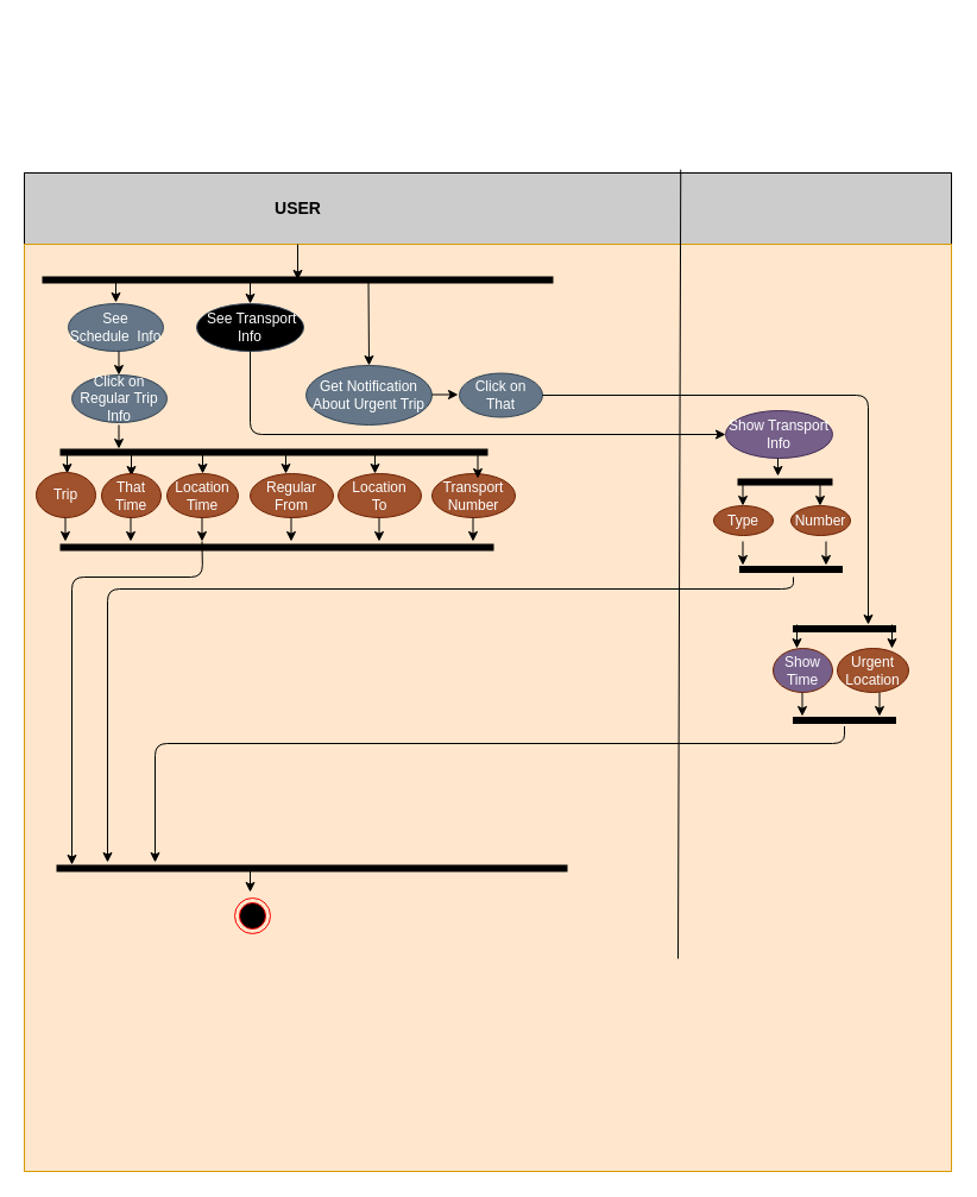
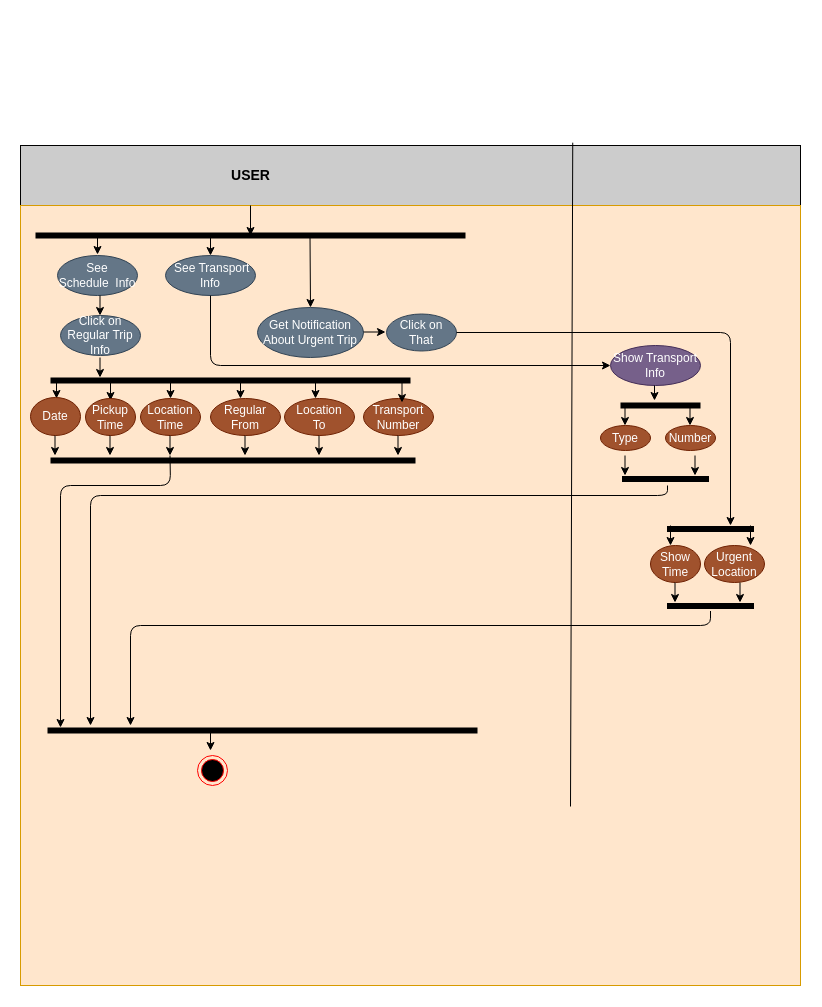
  <mxCell id="0" />
  <mxCell id="1" parent="0" />
  <mxCell id="2" value="" style="rounded=0;whiteSpace=wrap;html=1;strokeColor=#000000;fillColor=#CCCCCC;" parent="1" vertex="1"><mxGeometry x="20" y="145" width="780" height="60" as="geometry" /></mxCell>
  <mxCell id="3" value="" style="whiteSpace=wrap;html=1;aspect=fixed;strokeColor=#d79b00;fillColor=#ffe6cc;" parent="1" vertex="1"><mxGeometry x="20" y="205" width="780" height="780" as="geometry" /></mxCell>
  <mxCell id="4" value="&lt;b&gt;&lt;font style=&quot;font-size: 14px&quot;&gt;USER&lt;/font&gt;&lt;/b&gt;" style="text;html=1;align=center;verticalAlign=middle;resizable=0;points=[];autosize=1;strokeColor=none;" parent="1" vertex="1"><mxGeometry x="225" y="165" width="50" height="20" as="geometry" /></mxCell>
  <mxCell id="5" value="" style="endArrow=classic;html=1;" parent="1" edge="1"><mxGeometry width="50" height="50" relative="1" as="geometry"><mxPoint x="250" y="205" as="sourcePoint" /><mxPoint x="250" y="235" as="targetPoint" /></mxGeometry></mxCell>
  <mxCell id="6" value="" style="shape=line;html=1;strokeWidth=6;direction=south;rotation=90;" parent="1" vertex="1"><mxGeometry x="245" y="20" width="10" height="430" as="geometry" /></mxCell>
  <mxCell id="7" value="" style="endArrow=classic;html=1;exitX=1;exitY=0.5;exitDx=0;exitDy=0;exitPerimeter=0;" parent="1" edge="1"><mxGeometry width="50" height="50" relative="1" as="geometry"><mxPoint x="97" y="234" as="sourcePoint" /><mxPoint x="97" y="254" as="targetPoint" /></mxGeometry></mxCell>
  <mxCell id="8" value="" style="endArrow=classic;html=1;exitX=1;exitY=0.5;exitDx=0;exitDy=0;exitPerimeter=0;" parent="1" edge="1"><mxGeometry width="50" height="50" relative="1" as="geometry"><mxPoint x="210" y="235" as="sourcePoint" /><mxPoint x="210" y="255" as="targetPoint" /></mxGeometry></mxCell>
  <mxCell id="9" value="See Schedule&amp;nbsp; Info" style="ellipse;whiteSpace=wrap;html=1;strokeColor=#314354;fillColor=#647687;fontColor=#ffffff;" parent="1" vertex="1"><mxGeometry x="57" y="255" width="80" height="40" as="geometry" /></mxCell>
  <mxCell id="10" value="" style="endArrow=classic;html=1;exitX=1;exitY=0.5;exitDx=0;exitDy=0;exitPerimeter=0;" parent="1" edge="1"><mxGeometry width="50" height="50" relative="1" as="geometry"><mxPoint x="99.5" y="295" as="sourcePoint" /><mxPoint x="99.5" y="315" as="targetPoint" /></mxGeometry></mxCell>
  <mxCell id="11" value="Click on Regular Trip Info" style="ellipse;whiteSpace=wrap;html=1;strokeColor=#314354;fillColor=#647687;fontColor=#ffffff;" parent="1" vertex="1"><mxGeometry x="60" y="315" width="80" height="40" as="geometry" /></mxCell>
  <mxCell id="12" value="" style="shape=line;html=1;strokeWidth=6;direction=south;rotation=90;" parent="1" vertex="1"><mxGeometry x="225" y="200" width="10" height="360" as="geometry" /></mxCell>
  <mxCell id="13" value="" style="endArrow=classic;html=1;exitX=1;exitY=0.5;exitDx=0;exitDy=0;exitPerimeter=0;" parent="1" edge="1"><mxGeometry width="50" height="50" relative="1" as="geometry"><mxPoint x="99.5" y="357" as="sourcePoint" /><mxPoint x="99.5" y="377" as="targetPoint" /></mxGeometry></mxCell>
  <mxCell id="14" value="" style="endArrow=classic;html=1;exitX=1;exitY=0.5;exitDx=0;exitDy=0;exitPerimeter=0;" parent="1" edge="1"><mxGeometry width="50" height="50" relative="1" as="geometry"><mxPoint x="56" y="378" as="sourcePoint" /><mxPoint x="56" y="398" as="targetPoint" /></mxGeometry></mxCell>
- <mxCell id="15" value="Trip" style="ellipse;whiteSpace=wrap;html=1;strokeColor=#6D1F00;fillColor=#a0522d;fontColor=#ffffff;" parent="1" vertex="1"><mxGeometry x="30" y="397" width="50" height="38" as="geometry" /></mxCell>
+ <mxCell id="15" value="Date" style="ellipse;whiteSpace=wrap;html=1;strokeColor=#6D1F00;fillColor=#a0522d;fontColor=#ffffff;" parent="1" vertex="1"><mxGeometry x="30" y="397" width="50" height="38" as="geometry" /></mxCell>
  <mxCell id="16" value="" style="endArrow=classic;html=1;exitX=1;exitY=0.5;exitDx=0;exitDy=0;exitPerimeter=0;" parent="1" edge="1"><mxGeometry width="50" height="50" relative="1" as="geometry"><mxPoint x="110" y="380" as="sourcePoint" /><mxPoint x="110" y="400" as="targetPoint" /></mxGeometry></mxCell>
- <mxCell id="17" value="That&lt;br&gt;Time" style="ellipse;whiteSpace=wrap;html=1;strokeColor=#6D1F00;fillColor=#a0522d;fontColor=#ffffff;" parent="1" vertex="1"><mxGeometry x="85" y="398" width="50" height="37" as="geometry" /></mxCell>
+ <mxCell id="17" value="Pickup&lt;br&gt;Time" style="ellipse;whiteSpace=wrap;html=1;strokeColor=#6D1F00;fillColor=#a0522d;fontColor=#ffffff;" parent="1" vertex="1"><mxGeometry x="85" y="398" width="50" height="37" as="geometry" /></mxCell>
  <mxCell id="18" value="" style="endArrow=classic;html=1;exitX=1;exitY=0.5;exitDx=0;exitDy=0;exitPerimeter=0;" parent="1" edge="1"><mxGeometry width="50" height="50" relative="1" as="geometry"><mxPoint x="170" y="378" as="sourcePoint" /><mxPoint x="170" y="398" as="targetPoint" /></mxGeometry></mxCell>
  <mxCell id="19" value="Location&lt;br&gt;Time" style="ellipse;whiteSpace=wrap;html=1;strokeColor=#6D1F00;fillColor=#a0522d;fontColor=#ffffff;" parent="1" vertex="1"><mxGeometry x="140" y="398" width="60" height="37" as="geometry" /></mxCell>
  <mxCell id="20" value="" style="endArrow=classic;html=1;exitX=1;exitY=0.5;exitDx=0;exitDy=0;exitPerimeter=0;" parent="1" edge="1"><mxGeometry width="50" height="50" relative="1" as="geometry"><mxPoint x="240" y="378" as="sourcePoint" /><mxPoint x="240" y="398" as="targetPoint" /></mxGeometry></mxCell>
  <mxCell id="21" value="Regular&lt;br&gt;From" style="ellipse;whiteSpace=wrap;html=1;strokeColor=#6D1F00;fillColor=#a0522d;fontColor=#ffffff;" parent="1" vertex="1"><mxGeometry x="210" y="398" width="70" height="37" as="geometry" /></mxCell>
  <mxCell id="22" value="" style="endArrow=classic;html=1;exitX=1;exitY=0.5;exitDx=0;exitDy=0;exitPerimeter=0;" parent="1" edge="1"><mxGeometry width="50" height="50" relative="1" as="geometry"><mxPoint x="315" y="378" as="sourcePoint" /><mxPoint x="315" y="398" as="targetPoint" /></mxGeometry></mxCell>
  <mxCell id="23" value="Location&lt;br&gt;To" style="ellipse;whiteSpace=wrap;html=1;strokeColor=#6D1F00;fillColor=#a0522d;fontColor=#ffffff;" parent="1" vertex="1"><mxGeometry x="284" y="398" width="70" height="37" as="geometry" /></mxCell>
  <mxCell id="24" value="" style="endArrow=classic;html=1;exitX=1;exitY=0.5;exitDx=0;exitDy=0;exitPerimeter=0;" parent="1" edge="1"><mxGeometry width="50" height="50" relative="1" as="geometry"><mxPoint x="54.5" y="435" as="sourcePoint" /><mxPoint x="54.5" y="455" as="targetPoint" /></mxGeometry></mxCell>
  <mxCell id="25" value="" style="endArrow=classic;html=1;exitX=1;exitY=0.5;exitDx=0;exitDy=0;exitPerimeter=0;" parent="1" edge="1"><mxGeometry width="50" height="50" relative="1" as="geometry"><mxPoint x="109.5" y="435" as="sourcePoint" /><mxPoint x="109.5" y="455" as="targetPoint" /></mxGeometry></mxCell>
  <mxCell id="26" value="" style="endArrow=classic;html=1;exitX=1;exitY=0.5;exitDx=0;exitDy=0;exitPerimeter=0;" parent="1" edge="1"><mxGeometry width="50" height="50" relative="1" as="geometry"><mxPoint x="169.5" y="435" as="sourcePoint" /><mxPoint x="169.5" y="455" as="targetPoint" /></mxGeometry></mxCell>
  <mxCell id="27" value="" style="endArrow=classic;html=1;exitX=1;exitY=0.5;exitDx=0;exitDy=0;exitPerimeter=0;" parent="1" edge="1"><mxGeometry width="50" height="50" relative="1" as="geometry"><mxPoint x="244.5" y="435" as="sourcePoint" /><mxPoint x="244.5" y="455" as="targetPoint" /></mxGeometry></mxCell>
  <mxCell id="28" value="" style="endArrow=classic;html=1;exitX=1;exitY=0.5;exitDx=0;exitDy=0;exitPerimeter=0;" parent="1" edge="1"><mxGeometry width="50" height="50" relative="1" as="geometry"><mxPoint x="318.5" y="435" as="sourcePoint" /><mxPoint x="318.5" y="455" as="targetPoint" /></mxGeometry></mxCell>
  <mxCell id="29" value="" style="shape=line;html=1;strokeWidth=6;direction=south;rotation=90;" parent="1" vertex="1"><mxGeometry x="227.5" y="277.5" width="10" height="365" as="geometry" /></mxCell>
  <mxCell id="30" value="" style="endArrow=classic;html=1;exitX=1;exitY=0.5;exitDx=0;exitDy=0;exitPerimeter=0;" parent="1" edge="1"><mxGeometry width="50" height="50" relative="1" as="geometry"><mxPoint x="169.5" y="455" as="sourcePoint" /><mxPoint x="60" y="727" as="targetPoint" /><Array as="points"><mxPoint x="170" y="485" /><mxPoint x="60" y="485" /></Array></mxGeometry></mxCell>
- <mxCell id="31" value="&amp;nbsp;See Transport Info" style="ellipse;whiteSpace=wrap;html=1;strokeColor=#314354;fillColor=#000000;fontColor=#ffffff;" parent="1" vertex="1"><mxGeometry x="165" y="255" width="90" height="40" as="geometry" /></mxCell>
+ <mxCell id="31" value="&amp;nbsp;See Transport Info" style="ellipse;whiteSpace=wrap;html=1;strokeColor=#314354;fillColor=#647687;fontColor=#ffffff;" parent="1" vertex="1"><mxGeometry x="165" y="255" width="90" height="40" as="geometry" /></mxCell>
  <mxCell id="32" value="" style="endArrow=classic;html=1;exitX=0.5;exitY=1;exitDx=0;exitDy=0;" parent="1" source="31" edge="1"><mxGeometry width="50" height="50" relative="1" as="geometry"><mxPoint x="410" y="355" as="sourcePoint" /><mxPoint x="610" y="365" as="targetPoint" /><Array as="points"><mxPoint x="210" y="365" /></Array></mxGeometry></mxCell>
  <mxCell id="33" value="Show Transport Info" style="ellipse;whiteSpace=wrap;html=1;strokeColor=#432D57;fillColor=#76608a;fontColor=#ffffff;" parent="1" vertex="1"><mxGeometry x="610" y="345" width="90" height="40" as="geometry" /></mxCell>
  <mxCell id="34" value="" style="endArrow=classic;html=1;" parent="1" edge="1"><mxGeometry width="50" height="50" relative="1" as="geometry"><mxPoint x="654" y="385" as="sourcePoint" /><mxPoint x="654" y="400" as="targetPoint" /></mxGeometry></mxCell>
  <mxCell id="35" value="" style="shape=line;html=1;strokeWidth=6;direction=south;rotation=90;" parent="1" vertex="1"><mxGeometry x="655" y="365" width="10" height="80" as="geometry" /></mxCell>
  <mxCell id="36" value="" style="endArrow=classic;html=1;exitX=1;exitY=0.5;exitDx=0;exitDy=0;exitPerimeter=0;" parent="1" edge="1"><mxGeometry width="50" height="50" relative="1" as="geometry"><mxPoint x="624.5" y="405" as="sourcePoint" /><mxPoint x="624.5" y="425" as="targetPoint" /></mxGeometry></mxCell>
  <mxCell id="37" value="Type" style="ellipse;whiteSpace=wrap;html=1;strokeColor=#6D1F00;fillColor=#a0522d;fontColor=#ffffff;" parent="1" vertex="1"><mxGeometry x="600" y="425" width="50" height="25" as="geometry" /></mxCell>
  <mxCell id="38" value="" style="endArrow=classic;html=1;exitX=1;exitY=0.5;exitDx=0;exitDy=0;exitPerimeter=0;" parent="1" edge="1"><mxGeometry width="50" height="50" relative="1" as="geometry"><mxPoint x="689.5" y="405" as="sourcePoint" /><mxPoint x="689.5" y="425" as="targetPoint" /></mxGeometry></mxCell>
  <mxCell id="39" value="Number" style="ellipse;whiteSpace=wrap;html=1;strokeColor=#6D1F00;fillColor=#a0522d;fontColor=#ffffff;" parent="1" vertex="1"><mxGeometry x="665" y="425" width="50" height="25" as="geometry" /></mxCell>
  <mxCell id="40" value="" style="endArrow=classic;html=1;exitX=1;exitY=0.5;exitDx=0;exitDy=0;exitPerimeter=0;" parent="1" edge="1"><mxGeometry width="50" height="50" relative="1" as="geometry"><mxPoint x="624.5" y="455" as="sourcePoint" /><mxPoint x="624.5" y="475" as="targetPoint" /></mxGeometry></mxCell>
  <mxCell id="41" value="" style="endArrow=classic;html=1;exitX=1;exitY=0.5;exitDx=0;exitDy=0;exitPerimeter=0;" parent="1" edge="1"><mxGeometry width="50" height="50" relative="1" as="geometry"><mxPoint x="694.5" y="455" as="sourcePoint" /><mxPoint x="694.5" y="475" as="targetPoint" /></mxGeometry></mxCell>
  <mxCell id="42" value="" style="shape=line;html=1;strokeWidth=6;direction=south;rotation=90;" parent="1" vertex="1"><mxGeometry x="705" y="562" width="10" height="87" as="geometry" /></mxCell>
  <mxCell id="43" value="" style="endArrow=classic;html=1;" parent="1" edge="1"><mxGeometry width="50" height="50" relative="1" as="geometry"><mxPoint x="667" y="485" as="sourcePoint" /><mxPoint x="90" y="725" as="targetPoint" /><Array as="points"><mxPoint x="667" y="495" /><mxPoint x="90" y="495" /></Array></mxGeometry></mxCell>
  <mxCell id="44" value="" style="endArrow=classic;html=1;exitX=1;exitY=0.5;exitDx=0;exitDy=0;exitPerimeter=0;entryX=0.5;entryY=0;entryDx=0;entryDy=0;" parent="1" target="45" edge="1"><mxGeometry width="50" height="50" relative="1" as="geometry"><mxPoint x="309.5" y="235" as="sourcePoint" /><mxPoint x="309.5" y="255" as="targetPoint" /></mxGeometry></mxCell>
  <mxCell id="45" value="Get Notification About Urgent Trip" style="ellipse;whiteSpace=wrap;html=1;strokeColor=#314354;fillColor=#647687;fontColor=#ffffff;" parent="1" vertex="1"><mxGeometry x="257" y="307" width="106" height="50" as="geometry" /></mxCell>
  <mxCell id="46" value="" style="endArrow=classic;html=1;exitX=0.981;exitY=0.64;exitDx=0;exitDy=0;exitPerimeter=0;" parent="1" edge="1"><mxGeometry width="50" height="50" relative="1" as="geometry"><mxPoint x="362.996" y="331.5" as="sourcePoint" /><mxPoint x="385.01" y="331.5" as="targetPoint" /></mxGeometry></mxCell>
  <mxCell id="47" value="Click on That" style="ellipse;whiteSpace=wrap;html=1;strokeColor=#314354;fillColor=#647687;fontColor=#ffffff;" parent="1" vertex="1"><mxGeometry x="386" y="313.5" width="70" height="37" as="geometry" /></mxCell>
  <mxCell id="48" value="" style="endArrow=classic;html=1;exitX=1;exitY=0.5;exitDx=0;exitDy=0;" parent="1" source="47" edge="1"><mxGeometry width="50" height="50" relative="1" as="geometry"><mxPoint x="410" y="455" as="sourcePoint" /><mxPoint x="730" y="525" as="targetPoint" /><Array as="points"><mxPoint x="730" y="332" /></Array></mxGeometry></mxCell>
  <mxCell id="49" value="" style="endArrow=classic;html=1;exitX=1;exitY=0.5;exitDx=0;exitDy=0;exitPerimeter=0;" parent="1" edge="1"><mxGeometry width="50" height="50" relative="1" as="geometry"><mxPoint x="670" y="525" as="sourcePoint" /><mxPoint x="670" y="545" as="targetPoint" /></mxGeometry></mxCell>
  <mxCell id="50" value="" style="endArrow=classic;html=1;exitX=1;exitY=0.5;exitDx=0;exitDy=0;exitPerimeter=0;" parent="1" edge="1"><mxGeometry width="50" height="50" relative="1" as="geometry"><mxPoint x="750" y="525" as="sourcePoint" /><mxPoint x="750" y="545" as="targetPoint" /></mxGeometry></mxCell>
- <mxCell id="51" value="Show Time" style="ellipse;whiteSpace=wrap;html=1;strokeColor=#6D1F00;fillColor=#76608a;fontColor=#ffffff;" parent="1" vertex="1"><mxGeometry x="650" y="545" width="50" height="37" as="geometry" /></mxCell>
+ <mxCell id="51" value="Show Time" style="ellipse;whiteSpace=wrap;html=1;strokeColor=#6D1F00;fillColor=#a0522d;fontColor=#ffffff;" parent="1" vertex="1"><mxGeometry x="650" y="545" width="50" height="37" as="geometry" /></mxCell>
  <mxCell id="52" value="Urgent Location" style="ellipse;whiteSpace=wrap;html=1;strokeColor=#6D1F00;fillColor=#a0522d;fontColor=#ffffff;" parent="1" vertex="1"><mxGeometry x="704" y="545" width="60" height="37" as="geometry" /></mxCell>
  <mxCell id="53" value="" style="endArrow=classic;html=1;exitX=1;exitY=0.5;exitDx=0;exitDy=0;exitPerimeter=0;" parent="1" edge="1"><mxGeometry width="50" height="50" relative="1" as="geometry"><mxPoint x="674.5" y="582" as="sourcePoint" /><mxPoint x="674.5" y="602" as="targetPoint" /></mxGeometry></mxCell>
  <mxCell id="54" value="" style="endArrow=classic;html=1;exitX=1;exitY=0.5;exitDx=0;exitDy=0;exitPerimeter=0;" parent="1" edge="1"><mxGeometry width="50" height="50" relative="1" as="geometry"><mxPoint x="739.5" y="582" as="sourcePoint" /><mxPoint x="739.5" y="602" as="targetPoint" /></mxGeometry></mxCell>
  <mxCell id="55" value="" style="shape=line;html=1;strokeWidth=6;direction=south;rotation=90;" parent="1" vertex="1"><mxGeometry x="705" y="485" width="10" height="87" as="geometry" /></mxCell>
  <mxCell id="56" value="" style="endArrow=classic;html=1;" parent="1" source="42" edge="1"><mxGeometry width="50" height="50" relative="1" as="geometry"><mxPoint x="410" y="705" as="sourcePoint" /><mxPoint x="130" y="725" as="targetPoint" /><Array as="points"><mxPoint x="710" y="625" /><mxPoint x="130" y="625" /></Array></mxGeometry></mxCell>
  <mxCell id="57" value="" style="shape=line;html=1;strokeWidth=6;direction=south;rotation=90;" parent="1" vertex="1"><mxGeometry x="660" y="435" width="10" height="87" as="geometry" /></mxCell>
  <mxCell id="58" value="" style="shape=line;html=1;strokeWidth=6;direction=south;rotation=90;" parent="1" vertex="1"><mxGeometry x="257" y="515" width="10" height="430" as="geometry" /></mxCell>
  <mxCell id="59" value="" style="endArrow=classic;html=1;exitX=1;exitY=0.5;exitDx=0;exitDy=0;exitPerimeter=0;" parent="1" edge="1"><mxGeometry width="50" height="50" relative="1" as="geometry"><mxPoint x="210" y="730" as="sourcePoint" /><mxPoint x="210" y="750" as="targetPoint" /></mxGeometry></mxCell>
  <mxCell id="60" value="" style="ellipse;html=1;shape=endState;fillColor=#000000;strokeColor=#ff0000;" parent="1" vertex="1"><mxGeometry x="197" y="755" width="30" height="30" as="geometry" /></mxCell>
  <mxCell id="61" value="" style="endArrow=none;html=1;entryX=0.708;entryY=-0.047;entryDx=0;entryDy=0;entryPerimeter=0;" parent="1" edge="1" target="2"><mxGeometry width="50" height="50" relative="1" as="geometry"><mxPoint x="570" y="806" as="sourcePoint" /><mxPoint x="570" y="165" as="targetPoint" /></mxGeometry></mxCell>
  <mxCell id="62" value="Transport&lt;br&gt;Number" style="ellipse;whiteSpace=wrap;html=1;strokeColor=#6D1F00;fillColor=#a0522d;fontColor=#ffffff;" vertex="1" parent="1"><mxGeometry x="363" y="398" width="70" height="37" as="geometry" /></mxCell>
  <mxCell id="63" value="" style="endArrow=classic;html=1;exitX=1;exitY=0.5;exitDx=0;exitDy=0;exitPerimeter=0;" edge="1" parent="1"><mxGeometry width="50" height="50" relative="1" as="geometry"><mxPoint x="397.5" y="435" as="sourcePoint" /><mxPoint x="397.5" y="455" as="targetPoint" /></mxGeometry></mxCell>
  <mxCell id="64" value="" style="endArrow=classic;html=1;exitX=1;exitY=0.5;exitDx=0;exitDy=0;exitPerimeter=0;" edge="1" parent="1"><mxGeometry width="50" height="50" relative="1" as="geometry"><mxPoint x="401.5" y="382" as="sourcePoint" /><mxPoint x="401.5" y="402" as="targetPoint" /></mxGeometry></mxCell>
